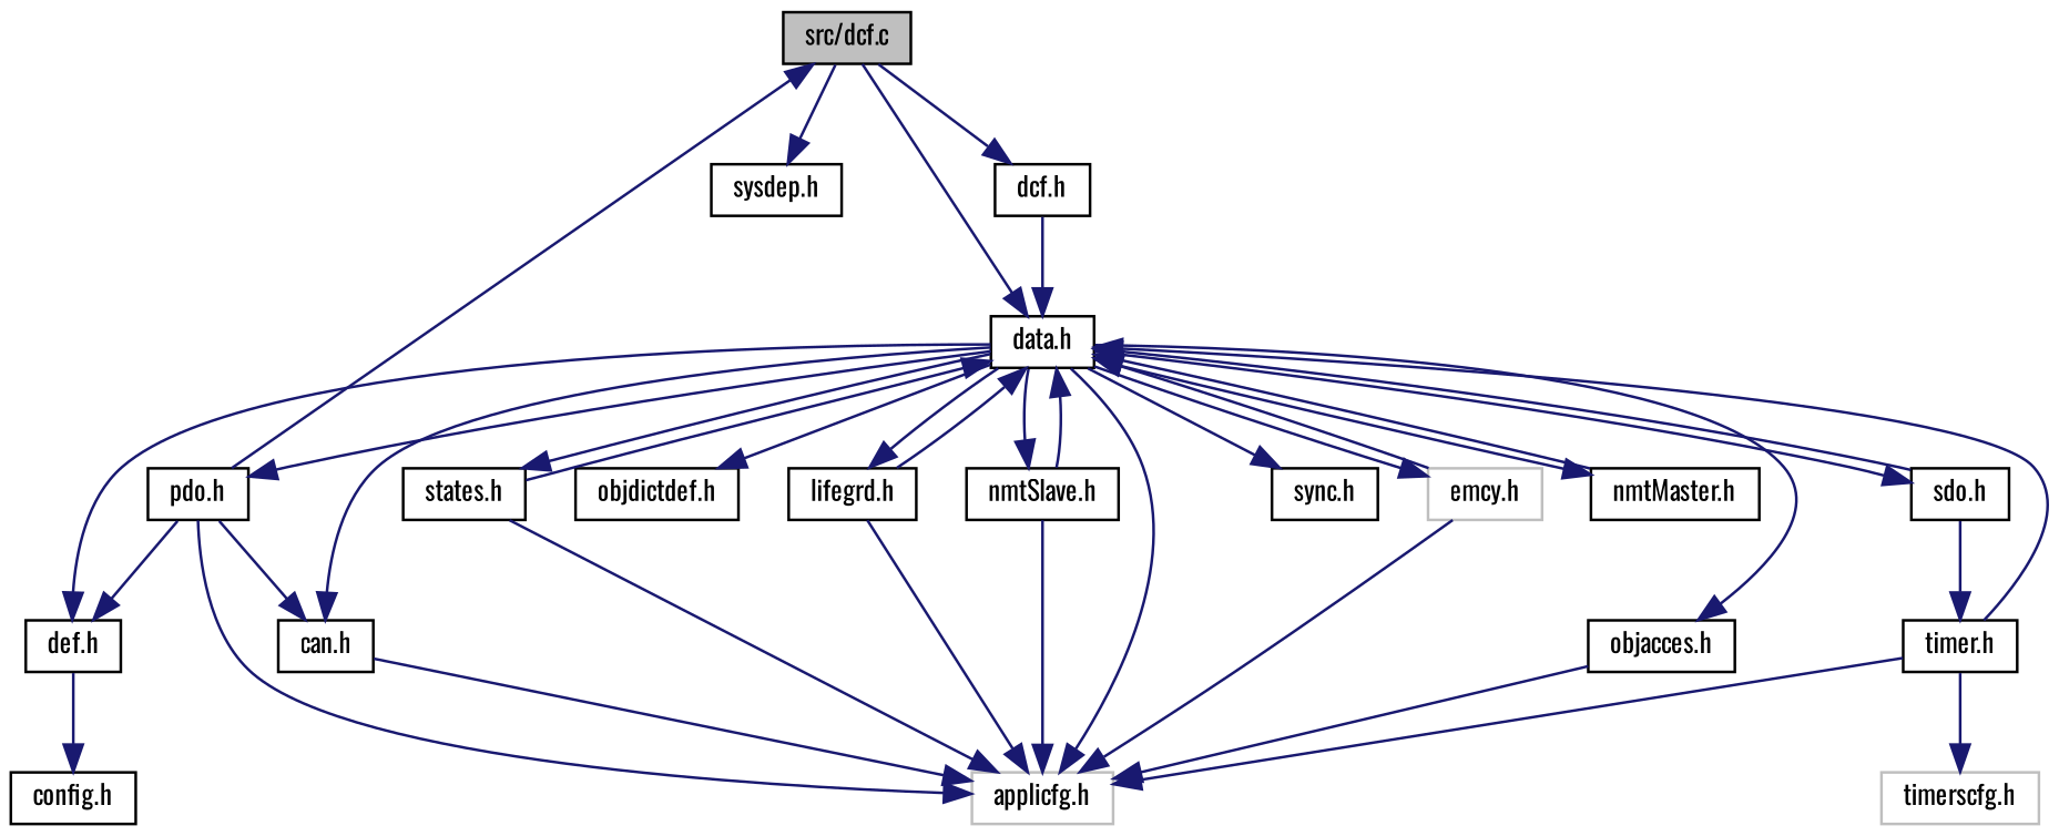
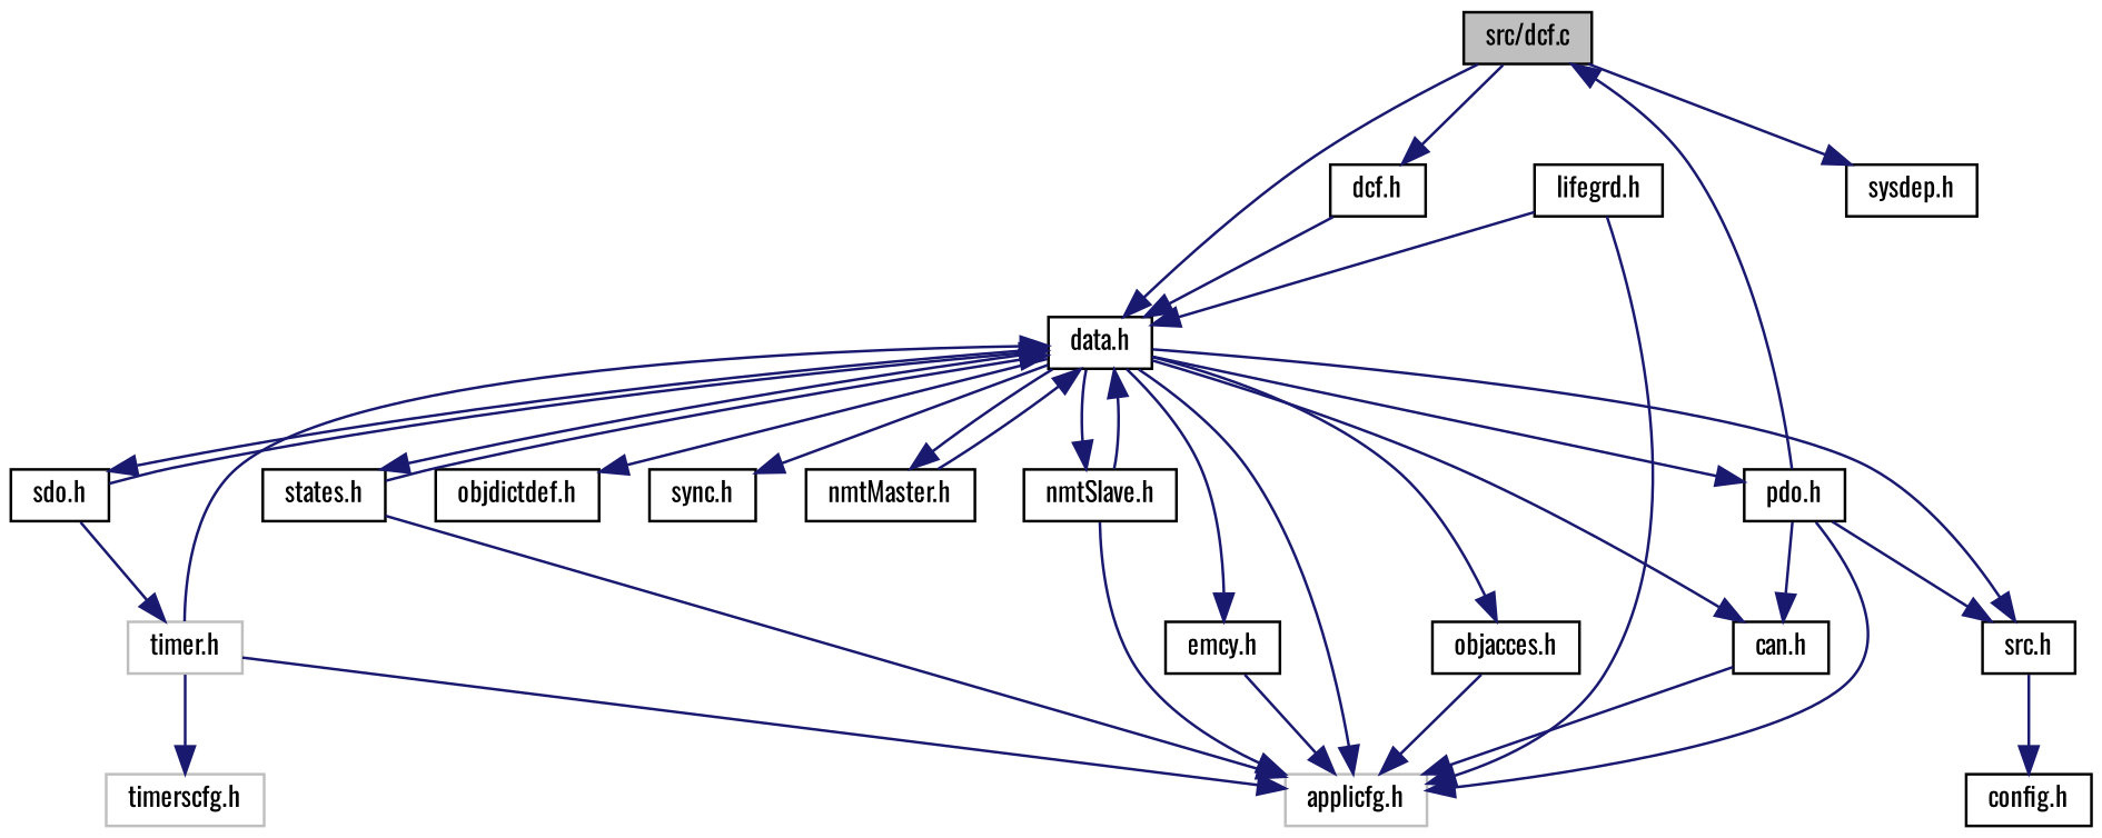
  digraph {
    fontname=Oswald
    node [color=black fillcolor=white fontname=Oswald fontsize=10 shape=record style=filled]
    edge [color=midnightblue fontname=Oswald fontsize=10 labelfontname=FreeSans labelfontsize=10 style=solid]
    n1 [fillcolor=grey75 fontcolor=black height=0.2 label="src/dcf.c" width=0.4]
    n2 [height=0.2 label="data.h" width=0.4]
    n3 [height=0.2 label="sysdep.h" width=0.4]
    n4 [height=0.2 label="dcf.h" width=0.4]
    n5 [color=grey75 height=0.2 label="applicfg.h" width=0.4]
-   n6 [height=0.2 label="def.h" width=0.4]
+   n6 [height=0.2 label="src.h" width=0.4]
    n7 [height=0.2 label="can.h" width=0.4]
    n8 [height=0.2 label="objdictdef.h" width=0.4]
    n9 [height=0.2 label="objacces.h" width=0.4]
    n10 [height=0.2 label="sdo.h" width=0.4]
    n11 [height=0.2 label="pdo.h" width=0.4]
    n12 [height=0.2 label="states.h" width=0.4]
    n13 [height=0.2 label="lifegrd.h" width=0.4]
    n14 [height=0.2 label="sync.h" width=0.4]
    n15 [height=0.2 label="nmtSlave.h" width=0.4]
    n16 [height=0.2 label="nmtMaster.h" width=0.4]
-   n17 [color=grey75 height=0.2 label="emcy.h" width=0.4]
+   n17 [height=0.2 label="emcy.h" width=0.4]
    n18 [height=0.2 label="config.h" width=0.4]
-   n19 [height=0.2 label="timer.h" width=0.4]
+   n19 [color=grey75 height=0.2 label="timer.h" width=0.4]
    n20 [color=grey75 height=0.2 label="timerscfg.h" width=0.4]
    n1 -> n2
    n1 -> n3
    n1 -> n4
    n2 -> n5
    n2 -> n6
    n2 -> n7
    n2 -> n8
    n2 -> n9
    n2 -> n10
    n2 -> n11
    n2 -> n12
-   n2 -> n13
    n2 -> n14
    n2 -> n15
    n2 -> n16
    n2 -> n17
    n4 -> n2
    n6 -> n18
    n7 -> n5
    n9 -> n5
    n10 -> n2
    n10 -> n19
    n11 -> n1
    n11 -> n5
    n11 -> n6
    n11 -> n7
    n12 -> n2
    n12 -> n5
    n13 -> n2
    n13 -> n5
    n15 -> n2
    n15 -> n5
    n16 -> n2
-   n17 -> n2
    n17 -> n5
    n19 -> n2
    n19 -> n5
    n19 -> n20
  }
